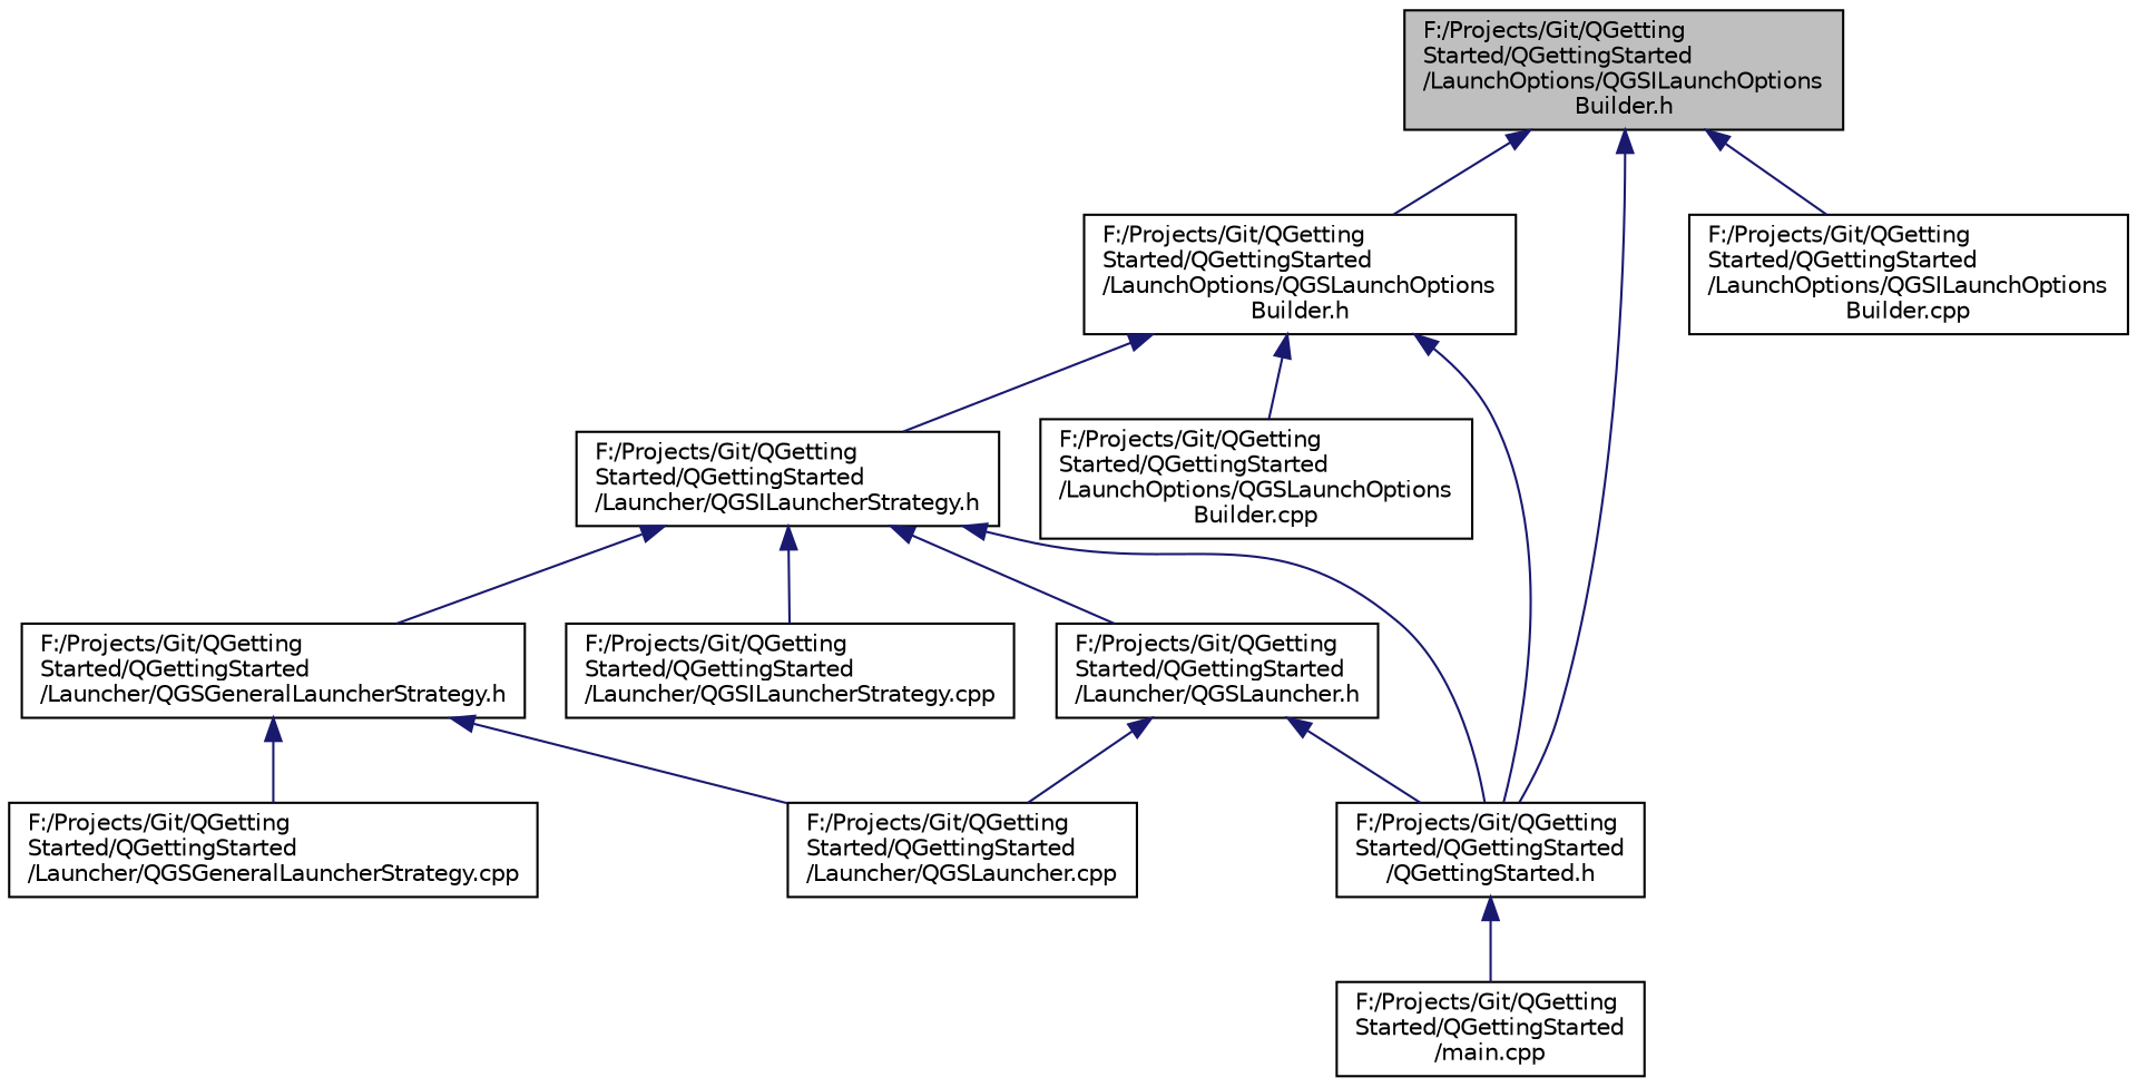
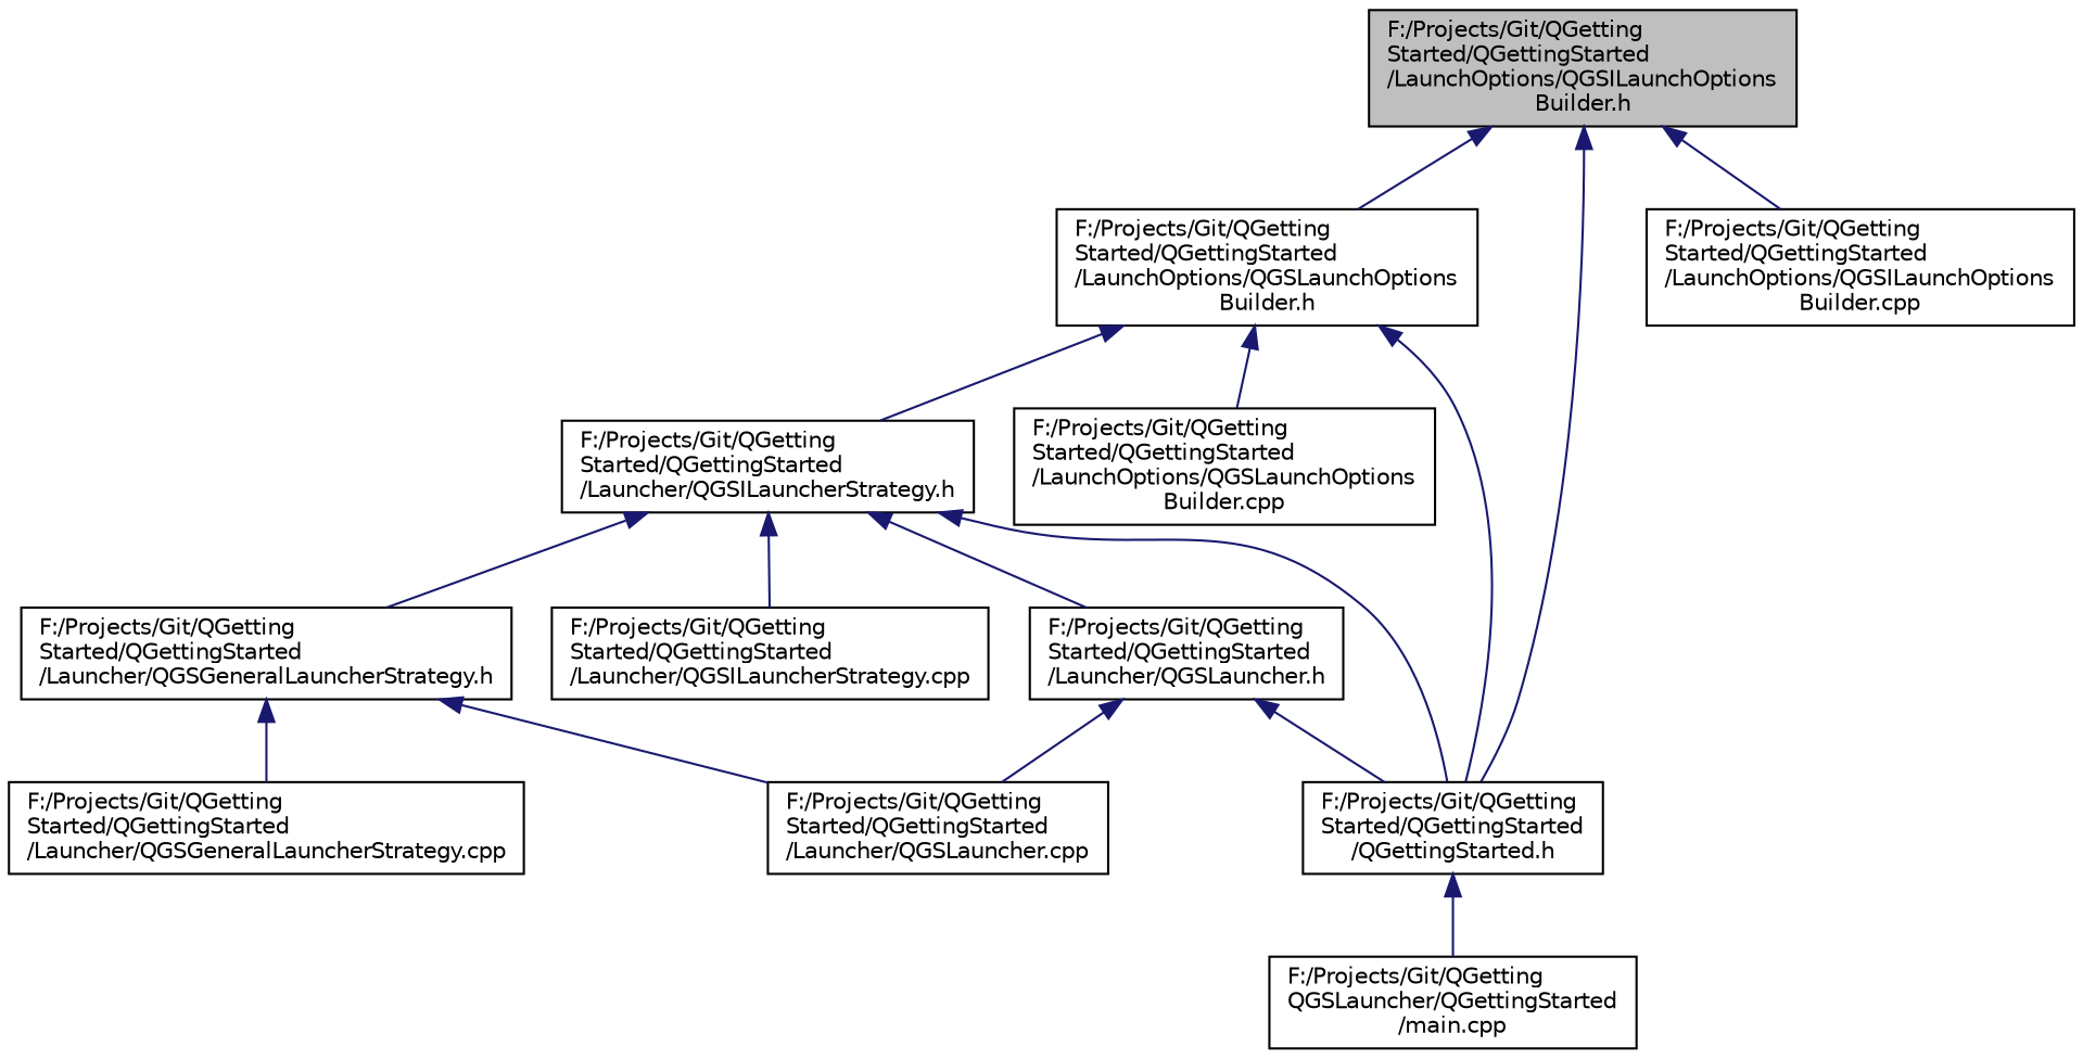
  digraph {
    node [color=black fillcolor=white fontname=Helvetica fontsize=10 shape=record style=filled]
    edge [color=midnightblue dir=back fontname=Helvetica fontsize=10 labelfontname=Helvetica labelfontsize=10 style=solid]
    n1 [fillcolor=grey75 fontcolor=black height=0.2 label="F:/Projects/Git/QGetting\lStarted/QGettingStarted\l/LaunchOptions/QGSILaunchOptions\lBuilder.h" width=0.4]
    n2 [height=0.2 label="F:/Projects/Git/QGetting\lStarted/QGettingStarted\l/LaunchOptions/QGSLaunchOptions\lBuilder.h" width=0.4]
    n3 [height=0.2 label="F:/Projects/Git/QGetting\lStarted/QGettingStarted\l/QGettingStarted.h" width=0.4]
    n4 [height=0.2 label="F:/Projects/Git/QGetting\lStarted/QGettingStarted\l/LaunchOptions/QGSILaunchOptions\lBuilder.cpp" width=0.4]
    n5 [height=0.2 label="F:/Projects/Git/QGetting\lStarted/QGettingStarted\l/Launcher/QGSILauncherStrategy.h" width=0.4]
    n6 [height=0.2 label="F:/Projects/Git/QGetting\lStarted/QGettingStarted\l/LaunchOptions/QGSLaunchOptions\lBuilder.cpp" width=0.4]
    n7 [height=0.2 label="F:/Projects/Git/QGetting\lStarted/QGettingStarted\l/Launcher/QGSGeneralLauncherStrategy.h" width=0.4]
    n8 [height=0.2 label="F:/Projects/Git/QGetting\lStarted/QGettingStarted\l/Launcher/QGSILauncherStrategy.cpp" width=0.4]
    n9 [height=0.2 label="F:/Projects/Git/QGetting\lStarted/QGettingStarted\l/Launcher/QGSLauncher.h" width=0.4]
    n10 [height=0.2 label="F:/Projects/Git/QGetting\lStarted/QGettingStarted\l/Launcher/QGSGeneralLauncherStrategy.cpp" width=0.4]
    n11 [height=0.2 label="F:/Projects/Git/QGetting\lStarted/QGettingStarted\l/Launcher/QGSLauncher.cpp" width=0.4]
-   n12 [height=0.2 label="F:/Projects/Git/QGetting\lStarted/QGettingStarted\l/main.cpp" width=0.4]
+   n12 [height=0.2 label="F:/Projects/Git/QGetting\lQGSLauncher/QGettingStarted\l/main.cpp" width=0.4]
    n1 -> n2
    n1 -> n3
    n1 -> n4
    n2 -> n3
    n2 -> n5
    n2 -> n6
    n3 -> n12
    n5 -> n3
    n5 -> n7
    n5 -> n8
    n5 -> n9
    n7 -> n10
    n7 -> n11
    n9 -> n3
    n9 -> n11
  }
